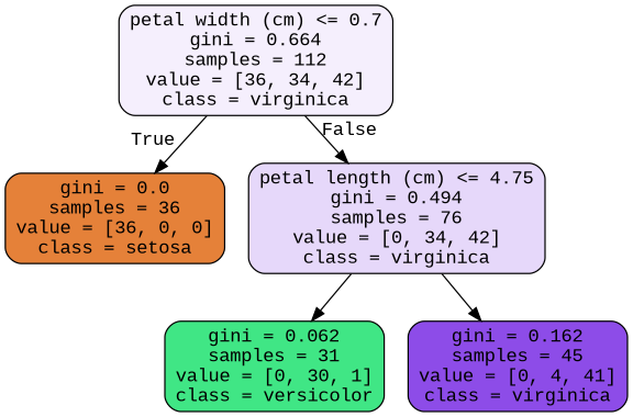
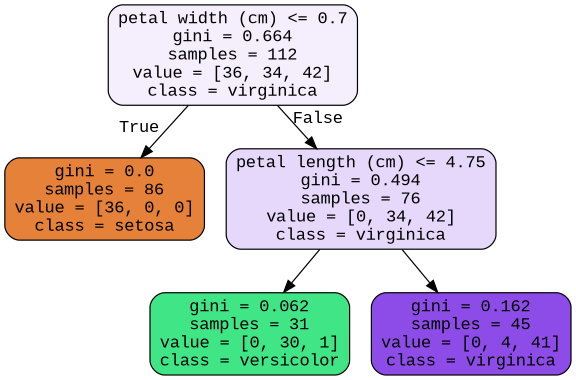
  digraph {
    fontname="Liberation Mono"
    node [color=black fontname="Liberation Mono" shape=box style="filled, rounded"]
    edge [fontname="Liberation Mono"]
    n1 [fillcolor="#8139e514" label="petal width (cm) <= 0.7\ngini = 0.664\nsamples = 112\nvalue = [36, 34, 42]\nclass = virginica"]
-   n2 [fillcolor="#e58139ff" label="gini = 0.0\nsamples = 36\nvalue = [36, 0, 0]\nclass = setosa"]
+   n2 [fillcolor="#e58139ff" label="gini = 0.0\nsamples = 86\nvalue = [36, 0, 0]\nclass = setosa"]
    n3 [fillcolor="#8139e531" label="petal length (cm) <= 4.75\ngini = 0.494\nsamples = 76\nvalue = [0, 34, 42]\nclass = virginica"]
    n4 [fillcolor="#39e581f6" label="gini = 0.062\nsamples = 31\nvalue = [0, 30, 1]\nclass = versicolor"]
    n5 [fillcolor="#8139e5e6" label="gini = 0.162\nsamples = 45\nvalue = [0, 4, 41]\nclass = virginica"]
    n1 -> n2 [headlabel=True labelangle=45 labeldistance=2.5]
    n1 -> n3 [headlabel=False labelangle=-45 labeldistance=2.5]
    n3 -> n4
    n3 -> n5
  }
